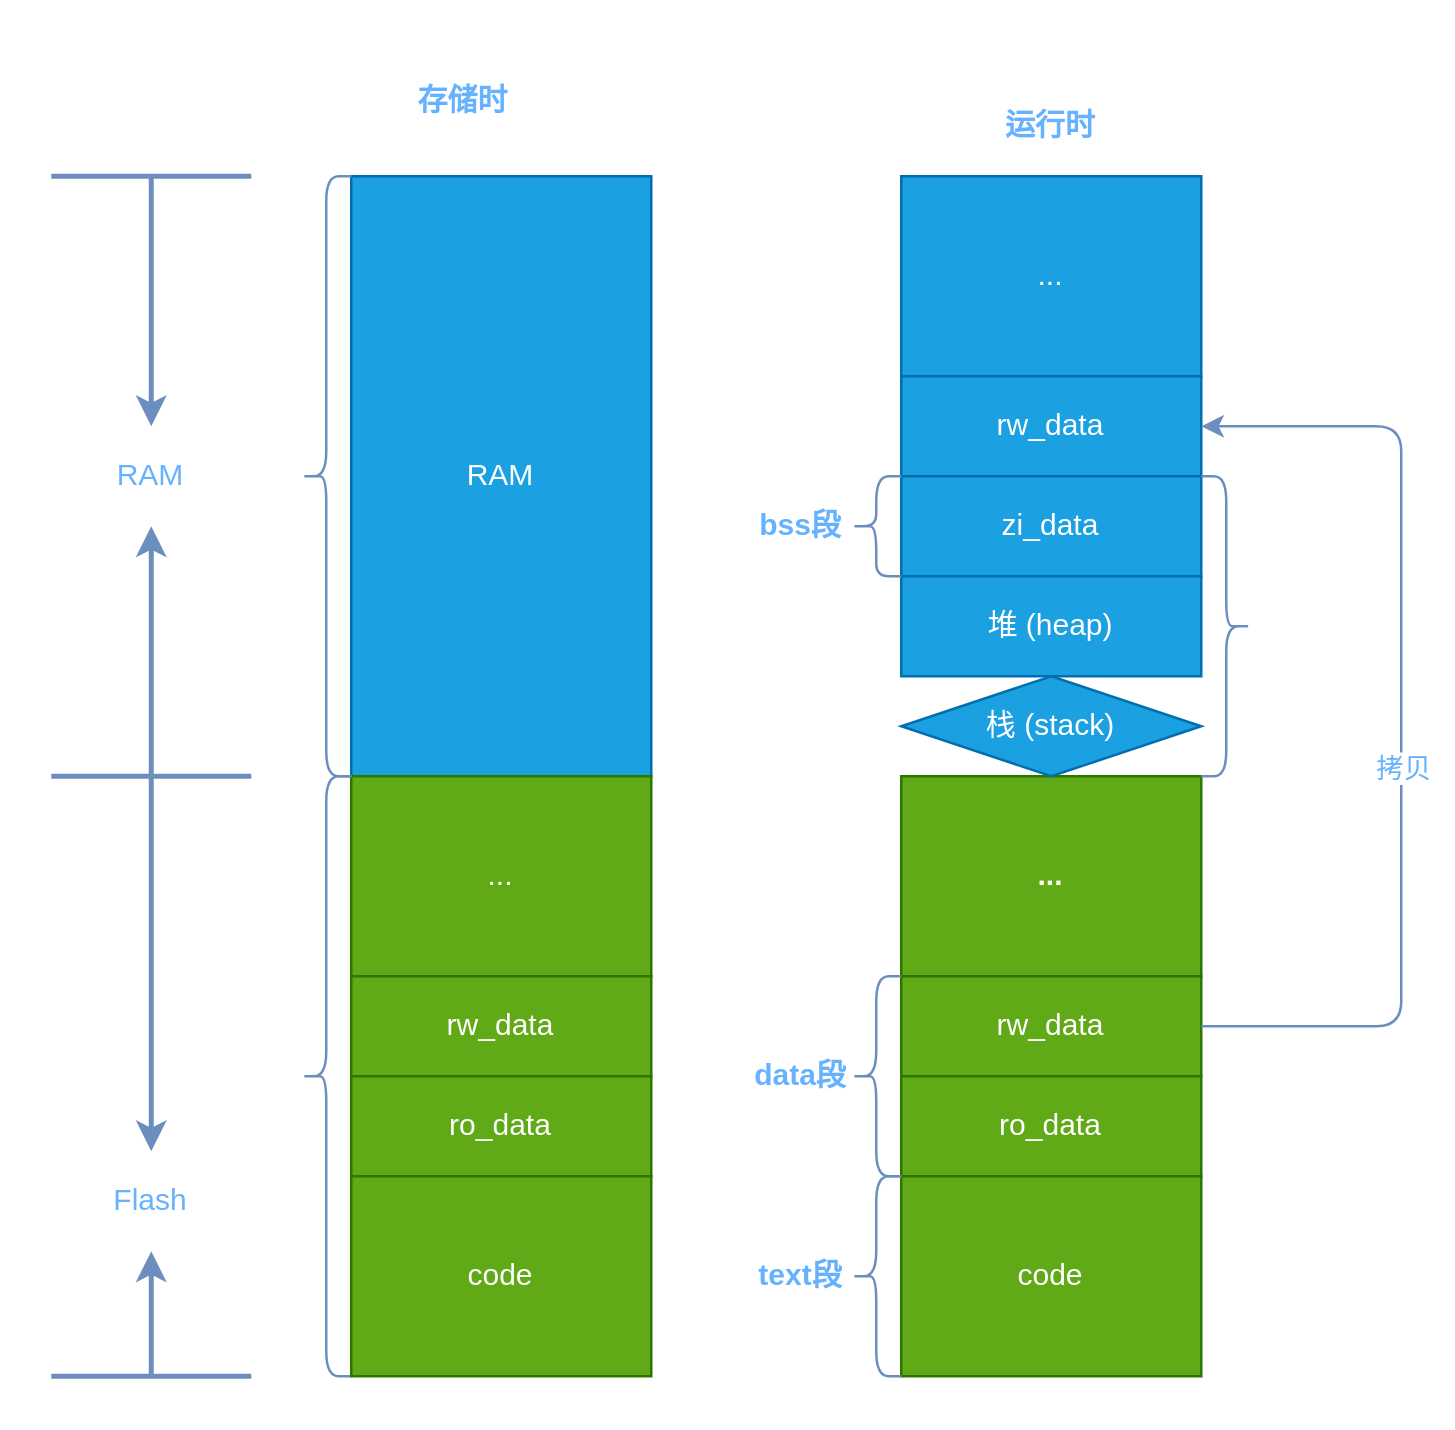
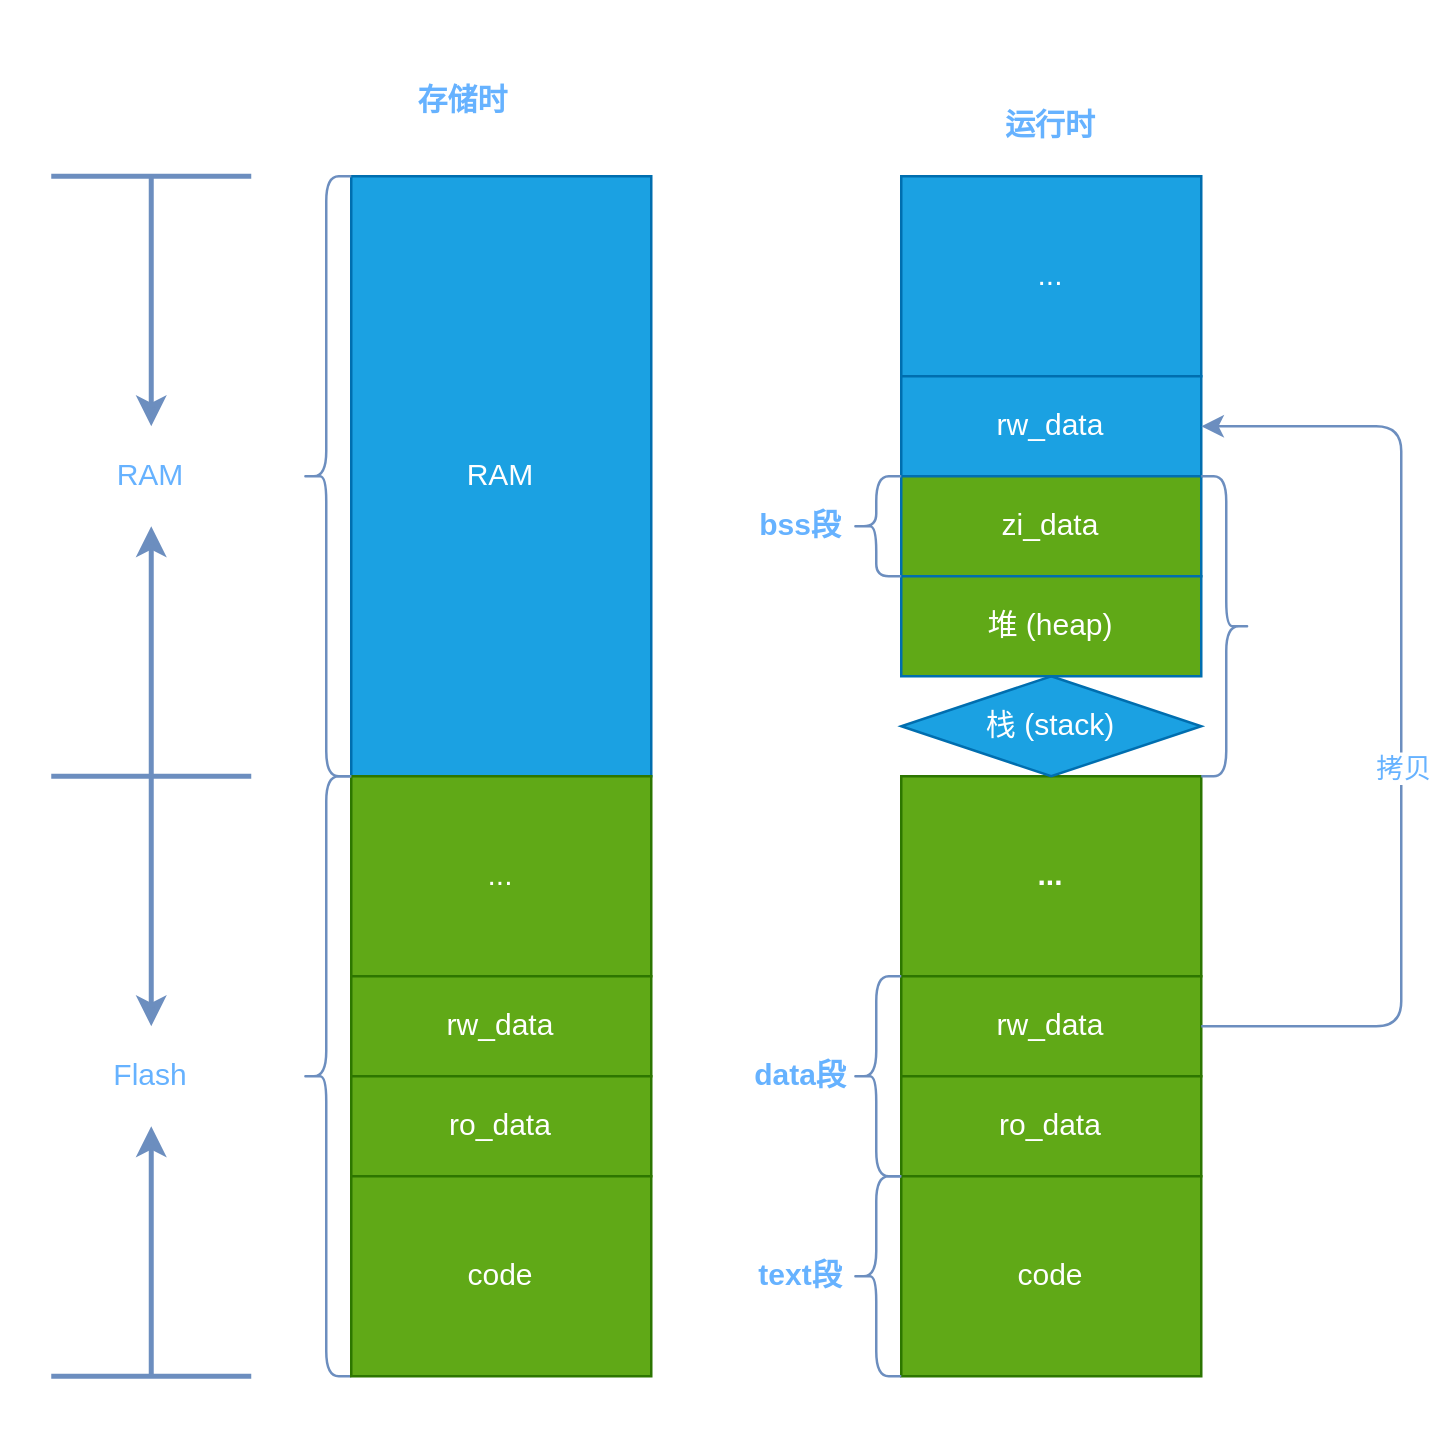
  <mxCell id="0" />
  <mxCell id="1" parent="0" />
  <mxCell id="2" value="存储时" style="rounded=0;whiteSpace=wrap;html=1;sketch=0;fontStyle=1;strokeColor=none;fillColor=none;fontColor=#66B2FF;" vertex="1" parent="1"><mxGeometry x="125" y="20" width="120" height="40" as="geometry" /></mxCell>
  <mxCell id="3" value="RAM" style="rounded=0;whiteSpace=wrap;html=1;fillColor=#1ba1e2;strokeColor=#006EAF;fontColor=#ffffff;" vertex="1" parent="1"><mxGeometry x="140" y="70" width="120" height="240" as="geometry" /></mxCell>
  <mxCell id="4" value="..." style="rounded=0;whiteSpace=wrap;html=1;fillColor=#60a917;strokeColor=#2D7600;fontColor=#ffffff;" vertex="1" parent="1"><mxGeometry x="140" y="310" width="120" height="80" as="geometry" /></mxCell>
  <mxCell id="5" value="RAM" style="rounded=0;whiteSpace=wrap;html=1;strokeColor=none;fillColor=none;fontColor=#66B2FF;strokeWidth=2;" vertex="1" parent="1"><mxGeometry x="40" y="170" width="40" height="40" as="geometry" /></mxCell>
  <mxCell id="6" value="" style="shape=curlyBracket;whiteSpace=wrap;html=1;rounded=1;fillColor=#dae8fc;strokeColor=#6c8ebf;" vertex="1" parent="1"><mxGeometry x="120" y="70" width="20" height="240" as="geometry" /></mxCell>
  <mxCell id="7" value="" style="shape=curlyBracket;whiteSpace=wrap;html=1;rounded=1;fillColor=#dae8fc;strokeColor=#6c8ebf;" vertex="1" parent="1"><mxGeometry x="120" y="310" width="20" height="240" as="geometry" /></mxCell>
- <mxCell id="8" value="Flash" style="rounded=0;whiteSpace=wrap;html=1;strokeColor=none;fillColor=none;fontColor=#66B2FF;strokeWidth=2;" vertex="1" parent="1"><mxGeometry x="40" y="460" width="40" height="40" as="geometry" /></mxCell>
+ <mxCell id="8" value="Flash" style="rounded=0;whiteSpace=wrap;html=1;strokeColor=none;fillColor=none;fontColor=#66B2FF;strokeWidth=2;" vertex="1" parent="1"><mxGeometry x="40" y="410" width="40" height="40" as="geometry" /></mxCell>
  <mxCell id="9" value="rw_data" style="rounded=0;whiteSpace=wrap;html=1;fillColor=#60a917;strokeColor=#2D7600;fontColor=#ffffff;" vertex="1" parent="1"><mxGeometry x="140" y="390" width="120" height="40" as="geometry" /></mxCell>
  <mxCell id="10" value="ro_data" style="rounded=0;whiteSpace=wrap;html=1;fillColor=#60a917;strokeColor=#2D7600;fontColor=#ffffff;" vertex="1" parent="1"><mxGeometry x="140" y="430" width="120" height="40" as="geometry" /></mxCell>
  <mxCell id="11" value="code" style="rounded=0;whiteSpace=wrap;html=1;fillColor=#60a917;strokeColor=#2D7600;fontColor=#ffffff;" vertex="1" parent="1"><mxGeometry x="140" y="470" width="120" height="80" as="geometry" /></mxCell>
  <mxCell id="12" value="..." style="rounded=0;whiteSpace=wrap;html=1;fillColor=#1ba1e2;strokeColor=#006EAF;fontColor=#ffffff;" vertex="1" parent="1"><mxGeometry x="360" y="70" width="120" height="80" as="geometry" /></mxCell>
  <mxCell id="13" value="&lt;b&gt;...&lt;/b&gt;" style="rounded=0;whiteSpace=wrap;html=1;fillColor=#60a917;strokeColor=#2D7600;fontColor=#ffffff;" vertex="1" parent="1"><mxGeometry x="360" y="310" width="120" height="80" as="geometry" /></mxCell>
  <mxCell id="14" value="text段" style="rounded=0;whiteSpace=wrap;html=1;strokeColor=none;fillColor=none;fontColor=#66B2FF;fontStyle=1" vertex="1" parent="1"><mxGeometry x="300" y="490" width="40" height="40" as="geometry" /></mxCell>
  <mxCell id="15" value="rw_data" style="rounded=0;whiteSpace=wrap;html=1;fillColor=#60a917;strokeColor=#2D7600;fontColor=#ffffff;" vertex="1" parent="1"><mxGeometry x="360" y="390" width="120" height="40" as="geometry" /></mxCell>
  <mxCell id="16" value="ro_data" style="rounded=0;whiteSpace=wrap;html=1;fillColor=#60a917;strokeColor=#2D7600;fontColor=#ffffff;" vertex="1" parent="1"><mxGeometry x="360" y="430" width="120" height="40" as="geometry" /></mxCell>
  <mxCell id="17" value="code" style="rounded=0;whiteSpace=wrap;html=1;fillColor=#60a917;strokeColor=#2D7600;fontColor=#ffffff;" vertex="1" parent="1"><mxGeometry x="360" y="470" width="120" height="80" as="geometry" /></mxCell>
  <mxCell id="18" value="rw_data" style="rounded=0;whiteSpace=wrap;html=1;fillColor=#1ba1e2;strokeColor=#006EAF;fontColor=#ffffff;" vertex="1" parent="1"><mxGeometry x="360" y="150" width="120" height="40" as="geometry" /></mxCell>
- <mxCell id="19" value="zi_data" style="rounded=0;whiteSpace=wrap;html=1;fillColor=#1ba1e2;strokeColor=#006EAF;fontColor=#ffffff;" vertex="1" parent="1"><mxGeometry x="360" y="190" width="120" height="40" as="geometry" /></mxCell>
+ <mxCell id="19" value="zi_data" style="rounded=0;whiteSpace=wrap;html=1;fillColor=#60a917;strokeColor=#006EAF;fontColor=#ffffff;" vertex="1" parent="1"><mxGeometry x="360" y="190" width="120" height="40" as="geometry" /></mxCell>
  <mxCell id="20" value="栈 (stack)" style="rhombus;whiteSpace=wrap;html=1;fillColor=#1ba1e2;strokeColor=#006EAF;fontColor=#ffffff;" vertex="1" parent="1"><mxGeometry x="360" y="270" width="120" height="40" as="geometry" /></mxCell>
- <mxCell id="21" value="堆 (heap)" style="rounded=0;whiteSpace=wrap;html=1;fillColor=#1ba1e2;strokeColor=#006EAF;fontColor=#ffffff;" vertex="1" parent="1"><mxGeometry x="360" y="230" width="120" height="40" as="geometry" /></mxCell>
+ <mxCell id="21" value="堆 (heap)" style="rounded=0;whiteSpace=wrap;html=1;fillColor=#60a917;strokeColor=#006EAF;fontColor=#ffffff;" vertex="1" parent="1"><mxGeometry x="360" y="230" width="120" height="40" as="geometry" /></mxCell>
  <mxCell id="22" value="" style="shape=curlyBracket;whiteSpace=wrap;html=1;rounded=1;fillColor=#dae8fc;strokeColor=#6c8ebf;" vertex="1" parent="1"><mxGeometry x="340" y="470" width="20" height="80" as="geometry" /></mxCell>
  <mxCell id="23" value="" style="edgeStyle=elbowEdgeStyle;elbow=horizontal;endArrow=classic;html=1;exitX=1;exitY=0.5;exitDx=0;exitDy=0;entryX=1;entryY=0.5;entryDx=0;entryDy=0;fillColor=#dae8fc;strokeColor=#6c8ebf;" edge="1" parent="1" source="15" target="18"><mxGeometry width="50" height="50" relative="1" as="geometry"><mxPoint x="530" y="410" as="sourcePoint" /><mxPoint x="580" y="360" as="targetPoint" /><Array as="points"><mxPoint x="560" y="290" /></Array></mxGeometry></mxCell>
  <mxCell id="24" value="拷贝" style="edgeLabel;html=1;align=center;verticalAlign=middle;resizable=0;points=[];fontColor=#66B2FF;" vertex="1" connectable="0" parent="23"><mxGeometry x="-0.078" relative="1" as="geometry"><mxPoint as="offset" /></mxGeometry></mxCell>
  <mxCell id="25" value="data段" style="rounded=0;whiteSpace=wrap;html=1;strokeColor=none;fillColor=none;fontColor=#66B2FF;fontStyle=1" vertex="1" parent="1"><mxGeometry x="300" y="410" width="40" height="40" as="geometry" /></mxCell>
  <mxCell id="26" value="" style="shape=curlyBracket;whiteSpace=wrap;html=1;rounded=1;fillColor=#dae8fc;strokeColor=#6c8ebf;" vertex="1" parent="1"><mxGeometry x="340" y="390" width="20" height="80" as="geometry" /></mxCell>
  <mxCell id="27" value="" style="shape=curlyBracket;whiteSpace=wrap;html=1;rounded=1;rotation=-180;fillColor=#dae8fc;strokeColor=#6c8ebf;" vertex="1" parent="1"><mxGeometry x="480" y="190" width="20" height="120" as="geometry" /></mxCell>
  <mxCell id="28" value="bss段" style="rounded=0;whiteSpace=wrap;html=1;strokeColor=none;fillColor=none;fontColor=#66B2FF;fontStyle=1" vertex="1" parent="1"><mxGeometry x="300" y="190" width="40" height="40" as="geometry" /></mxCell>
  <mxCell id="29" value="" style="shape=curlyBracket;whiteSpace=wrap;html=1;rounded=1;fillColor=#dae8fc;strokeColor=#6c8ebf;" vertex="1" parent="1"><mxGeometry x="340" y="190" width="20" height="40" as="geometry" /></mxCell>
  <mxCell id="30" value="" style="endArrow=none;html=1;fontColor=#000000;fillColor=#dae8fc;strokeColor=#6c8ebf;strokeWidth=2;" edge="1" parent="1"><mxGeometry width="50" height="50" relative="1" as="geometry"><mxPoint x="20" y="310" as="sourcePoint" /><mxPoint x="100" y="310" as="targetPoint" /></mxGeometry></mxCell>
  <mxCell id="31" value="" style="endArrow=none;html=1;fontColor=#000000;fillColor=#dae8fc;strokeColor=#6c8ebf;strokeWidth=2;" edge="1" parent="1"><mxGeometry width="50" height="50" relative="1" as="geometry"><mxPoint x="20" y="550" as="sourcePoint" /><mxPoint x="100" y="550" as="targetPoint" /></mxGeometry></mxCell>
  <mxCell id="32" value="" style="endArrow=none;html=1;fontColor=#000000;fillColor=#dae8fc;strokeColor=#6c8ebf;strokeWidth=2;" edge="1" parent="1"><mxGeometry width="50" height="50" relative="1" as="geometry"><mxPoint x="20" y="70" as="sourcePoint" /><mxPoint x="100" y="70" as="targetPoint" /></mxGeometry></mxCell>
  <mxCell id="33" value="" style="endArrow=classic;html=1;entryX=0.5;entryY=0;entryDx=0;entryDy=0;fillColor=#dae8fc;strokeColor=#6c8ebf;fontColor=#66B2FF;strokeWidth=2;" edge="1" parent="1" target="8"><mxGeometry width="50" height="50" relative="1" as="geometry"><mxPoint x="60" y="310" as="sourcePoint" /><mxPoint x="70" y="350" as="targetPoint" /></mxGeometry></mxCell>
  <mxCell id="34" value="" style="endArrow=classic;html=1;fontColor=#000000;fillColor=#dae8fc;strokeColor=#6c8ebf;strokeWidth=2;" edge="1" parent="1" target="5"><mxGeometry width="50" height="50" relative="1" as="geometry"><mxPoint x="60" y="70" as="sourcePoint" /><mxPoint x="60" y="170" as="targetPoint" /></mxGeometry></mxCell>
  <mxCell id="35" value="" style="endArrow=classic;html=1;fontColor=#000000;entryX=0.5;entryY=1;entryDx=0;entryDy=0;fillColor=#dae8fc;strokeColor=#6c8ebf;strokeWidth=2;" edge="1" parent="1" target="8"><mxGeometry width="50" height="50" relative="1" as="geometry"><mxPoint x="60" y="550" as="sourcePoint" /><mxPoint x="60" y="440" as="targetPoint" /></mxGeometry></mxCell>
  <mxCell id="36" value="" style="endArrow=classic;html=1;entryX=0.5;entryY=1;entryDx=0;entryDy=0;fillColor=#dae8fc;strokeColor=#6c8ebf;fontColor=#66B2FF;strokeWidth=2;" edge="1" parent="1" target="5"><mxGeometry width="50" height="50" relative="1" as="geometry"><mxPoint x="60" y="310" as="sourcePoint" /><mxPoint x="70" y="350" as="targetPoint" /></mxGeometry></mxCell>
  <mxCell id="37" value="运行时" style="rounded=0;whiteSpace=wrap;html=1;sketch=0;fontStyle=1;strokeColor=none;fillColor=none;fontColor=#66B2FF;" vertex="1" parent="1"><mxGeometry x="360" y="30" width="120" height="40" as="geometry" /></mxCell>
